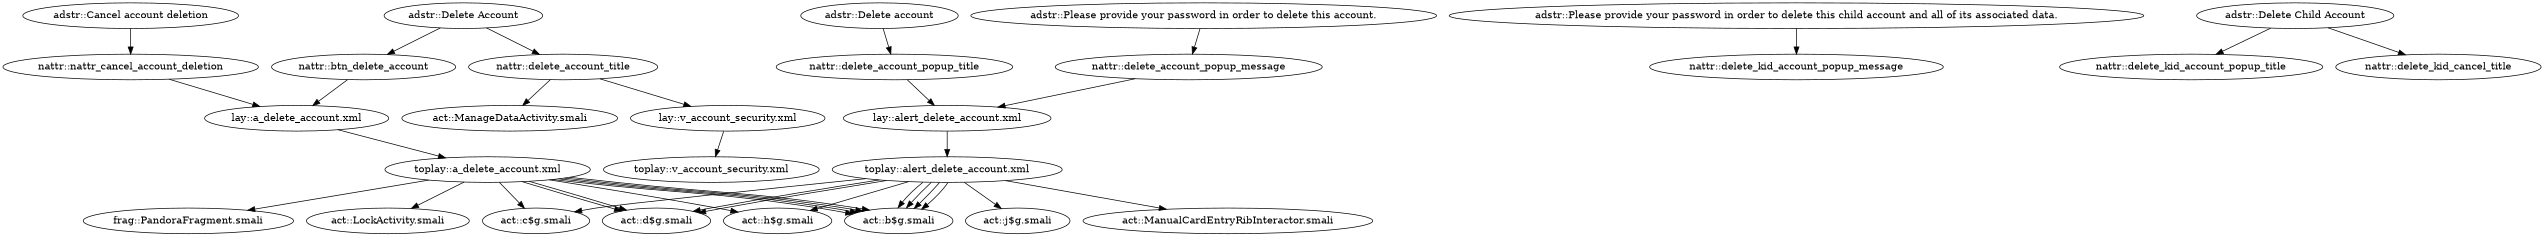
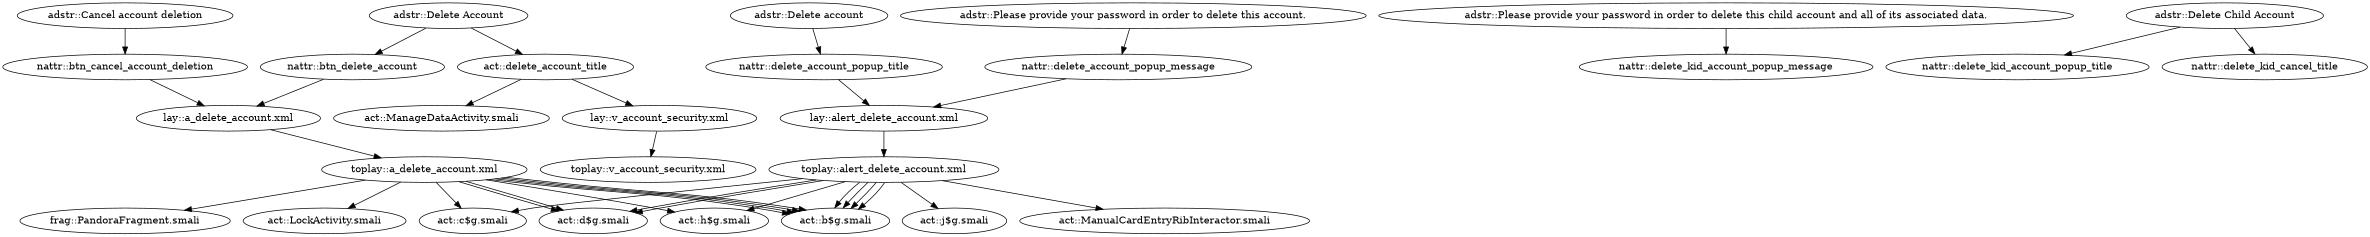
  digraph {
    "adstr::Delete Account"
    "nattr::btn_delete_account"
-   "nattr::delete_account_title"
+   "nattr::delete_account_title" [label="act::delete_account_title"]
    "lay::a_delete_account.xml"
    "lay::v_account_security.xml"
    "act::ManageDataActivity.smali"
    "toplay::a_delete_account.xml"
    "toplay::v_account_security.xml"
    "adstr::Please provide your password in order to delete this account."
    "nattr::delete_account_popup_message"
    "lay::alert_delete_account.xml"
    "toplay::alert_delete_account.xml"
    "adstr::Delete account"
    "nattr::delete_account_popup_title"
    "adstr::Please provide your password in order to delete this child account and all of its associated data."
    "nattr::delete_kid_account_popup_message"
    "adstr::Delete Child Account"
    "nattr::delete_kid_account_popup_title"
    n19 [label="nattr::delete_kid_cancel_title"]
    "adstr::Cancel account deletion"
-   "nattr::btn_cancel_account_deletion" [label="nattr::nattr_cancel_account_deletion"]
+   "nattr::btn_cancel_account_deletion"
    "frag::PandoraFragment.smali"
    "act::h$g.smali"
    "act::b$g.smali"
    "act::LockActivity.smali"
    "act::c$g.smali"
    "act::d$g.smali"
    "act::j$g.smali"
    "act::ManualCardEntryRibInteractor.smali"
    "adstr::Delete Account" -> "nattr::btn_delete_account"
    "adstr::Delete Account" -> "nattr::delete_account_title"
    "nattr::btn_delete_account" -> "lay::a_delete_account.xml"
    "nattr::delete_account_title" -> "lay::v_account_security.xml"
    "nattr::delete_account_title" -> "act::ManageDataActivity.smali"
    "lay::a_delete_account.xml" -> "toplay::a_delete_account.xml"
    "lay::v_account_security.xml" -> "toplay::v_account_security.xml"
    "toplay::a_delete_account.xml" -> "frag::PandoraFragment.smali"
    "toplay::a_delete_account.xml" -> "act::h$g.smali"
    "toplay::a_delete_account.xml" -> "act::b$g.smali"
    "toplay::a_delete_account.xml" -> "act::b$g.smali"
    "toplay::a_delete_account.xml" -> "act::b$g.smali"
    "toplay::a_delete_account.xml" -> "act::b$g.smali"
    "toplay::a_delete_account.xml" -> "act::LockActivity.smali"
    "toplay::a_delete_account.xml" -> "act::c$g.smali"
    "toplay::a_delete_account.xml" -> "act::d$g.smali"
    "toplay::a_delete_account.xml" -> "act::d$g.smali"
    "adstr::Please provide your password in order to delete this account." -> "nattr::delete_account_popup_message"
    "nattr::delete_account_popup_message" -> "lay::alert_delete_account.xml"
    "lay::alert_delete_account.xml" -> "toplay::alert_delete_account.xml"
    "toplay::alert_delete_account.xml" -> "act::h$g.smali"
    "toplay::alert_delete_account.xml" -> "act::b$g.smali"
    "toplay::alert_delete_account.xml" -> "act::b$g.smali"
    "toplay::alert_delete_account.xml" -> "act::b$g.smali"
    "toplay::alert_delete_account.xml" -> "act::b$g.smali"
    "toplay::alert_delete_account.xml" -> "act::c$g.smali"
    "toplay::alert_delete_account.xml" -> "act::d$g.smali"
    "toplay::alert_delete_account.xml" -> "act::d$g.smali"
    "toplay::alert_delete_account.xml" -> "act::j$g.smali"
    "toplay::alert_delete_account.xml" -> "act::ManualCardEntryRibInteractor.smali"
    "adstr::Delete account" -> "nattr::delete_account_popup_title"
    "nattr::delete_account_popup_title" -> "lay::alert_delete_account.xml"
    "adstr::Please provide your password in order to delete this child account and all of its associated data." -> "nattr::delete_kid_account_popup_message"
    "adstr::Delete Child Account" -> "nattr::delete_kid_account_popup_title"
    "adstr::Delete Child Account" -> n19
    "adstr::Cancel account deletion" -> "nattr::btn_cancel_account_deletion"
    "nattr::btn_cancel_account_deletion" -> "lay::a_delete_account.xml"
  }
